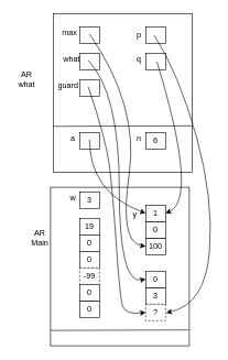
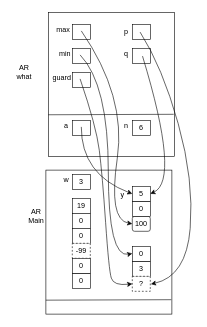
  <mxCell id="0" />
  <mxCell id="1" parent="0" />
  <mxCell id="2" value="" style="group" parent="1" vertex="1" connectable="0"><mxGeometry x="76" y="283" width="210" height="240" as="geometry" /></mxCell>
  <mxCell id="3" value="" style="rounded=0;whiteSpace=wrap;html=1;" parent="2" vertex="1"><mxGeometry width="210" height="240" as="geometry" /></mxCell>
  <mxCell id="4" value="" style="endArrow=none;html=1;" parent="2" edge="1"><mxGeometry width="50" height="50" relative="1" as="geometry"><mxPoint y="216.774" as="sourcePoint" /><mxPoint x="209" y="216" as="targetPoint" /></mxGeometry></mxCell>
  <mxCell id="5" value="3" style="rounded=0;whiteSpace=wrap;html=1;" parent="2" vertex="1"><mxGeometry x="144" y="152" width="30" height="25" as="geometry" /></mxCell>
  <mxCell id="6" value="0" style="rounded=0;whiteSpace=wrap;html=1;" parent="2" vertex="1"><mxGeometry x="144" y="127" width="30" height="25" as="geometry" /></mxCell>
- <mxCell id="7" value="100" style="rounded=0;whiteSpace=wrap;html=1;" parent="2" vertex="1"><mxGeometry x="144" y="77" width="30" height="25" as="geometry" /></mxCell>
+ <mxCell id="7" value="100" style="whiteSpace=wrap;html=1;rounded=1;" parent="2" vertex="1"><mxGeometry x="144" y="77" width="30" height="25" as="geometry" /></mxCell>
  <mxCell id="8" value="0" style="rounded=0;whiteSpace=wrap;html=1;" parent="2" vertex="1"><mxGeometry x="144" y="52" width="30" height="25" as="geometry" /></mxCell>
- <mxCell id="9" value="1" style="rounded=0;whiteSpace=wrap;html=1;" parent="2" vertex="1"><mxGeometry x="144" y="27" width="30" height="25" as="geometry" /></mxCell>
+ <mxCell id="9" value="5" style="rounded=0;whiteSpace=wrap;html=1;" parent="2" vertex="1"><mxGeometry x="144" y="27" width="30" height="25" as="geometry" /></mxCell>
  <mxCell id="10" value="?" style="rounded=0;whiteSpace=wrap;html=1;dashed=1;" parent="2" vertex="1"><mxGeometry x="144" y="177" width="30" height="25" as="geometry" /></mxCell>
  <mxCell id="11" value="AR Main" style="text;html=1;strokeColor=none;fillColor=none;align=center;verticalAlign=middle;whiteSpace=wrap;rounded=0;" parent="1" vertex="1"><mxGeometry x="40" y="350" width="40" height="20" as="geometry" /></mxCell>
  <mxCell id="12" value="w" style="text;html=1;strokeColor=none;fillColor=none;align=center;verticalAlign=middle;whiteSpace=wrap;rounded=0;" parent="1" vertex="1"><mxGeometry x="90" y="290" width="40" height="20" as="geometry" /></mxCell>
  <mxCell id="13" value="3" style="rounded=0;whiteSpace=wrap;html=1;" parent="1" vertex="1"><mxGeometry x="120" y="290" width="30" height="25" as="geometry" /></mxCell>
  <mxCell id="14" value="19" style="rounded=0;whiteSpace=wrap;html=1;" parent="1" vertex="1"><mxGeometry x="120" y="330" width="30" height="25" as="geometry" /></mxCell>
  <mxCell id="15" value="0" style="rounded=0;whiteSpace=wrap;html=1;" parent="1" vertex="1"><mxGeometry x="120" y="355" width="30" height="25" as="geometry" /></mxCell>
  <mxCell id="16" value="0" style="rounded=0;whiteSpace=wrap;html=1;" parent="1" vertex="1"><mxGeometry x="120" y="380" width="30" height="25" as="geometry" /></mxCell>
  <mxCell id="17" value="-99" style="rounded=0;whiteSpace=wrap;html=1;dashed=1;" parent="1" vertex="1"><mxGeometry x="120" y="405" width="30" height="25" as="geometry" /></mxCell>
  <mxCell id="18" value="0" style="rounded=0;whiteSpace=wrap;html=1;" parent="1" vertex="1"><mxGeometry x="120" y="455" width="30" height="25" as="geometry" /></mxCell>
  <mxCell id="19" value="0" style="rounded=0;whiteSpace=wrap;html=1;" parent="1" vertex="1"><mxGeometry x="120" y="430" width="30" height="25" as="geometry" /></mxCell>
  <mxCell id="20" value="y" style="text;html=1;strokeColor=none;fillColor=none;align=center;verticalAlign=middle;whiteSpace=wrap;rounded=0;" parent="1" vertex="1"><mxGeometry x="184" y="314" width="40" height="20" as="geometry" /></mxCell>
  <mxCell id="21" value="AR what" style="text;html=1;strokeColor=none;fillColor=none;align=center;verticalAlign=middle;whiteSpace=wrap;rounded=0;" parent="1" vertex="1"><mxGeometry x="20" y="110" width="40" height="20" as="geometry" /></mxCell>
  <mxCell id="22" value="" style="rounded=0;whiteSpace=wrap;html=1;" parent="1" vertex="1"><mxGeometry x="80" y="20" width="210" height="240" as="geometry" /></mxCell>
  <mxCell id="23" value="" style="endArrow=none;html=1;" parent="1" edge="1"><mxGeometry width="50" height="50" relative="1" as="geometry"><mxPoint x="80" y="190.774" as="sourcePoint" /><mxPoint x="289" y="190" as="targetPoint" /></mxGeometry></mxCell>
  <mxCell id="24" value="a" style="text;html=1;strokeColor=none;fillColor=none;align=center;verticalAlign=middle;whiteSpace=wrap;rounded=0;" parent="1" vertex="1"><mxGeometry x="90" y="200" width="40" height="20" as="geometry" /></mxCell>
  <mxCell id="25" value="" style="rounded=0;whiteSpace=wrap;html=1;" parent="1" vertex="1"><mxGeometry x="120" y="200" width="30" height="25" as="geometry" /></mxCell>
  <mxCell id="26" value="n" style="text;html=1;strokeColor=none;fillColor=none;align=center;verticalAlign=middle;whiteSpace=wrap;rounded=0;" parent="1" vertex="1"><mxGeometry x="190" y="200" width="40" height="20" as="geometry" /></mxCell>
  <mxCell id="27" value="6" style="rounded=0;whiteSpace=wrap;html=1;" parent="1" vertex="1"><mxGeometry x="220" y="200" width="30" height="25" as="geometry" /></mxCell>
  <mxCell id="28" value="" style="curved=1;endArrow=classic;html=1;entryX=0;entryY=0.5;entryDx=0;entryDy=0;" parent="1" target="9" edge="1"><mxGeometry width="50" height="50" relative="1" as="geometry"><mxPoint x="135" y="211" as="sourcePoint" /><mxPoint x="195" y="321" as="targetPoint" /><Array as="points"><mxPoint x="135" y="290" /></Array></mxGeometry></mxCell>
  <mxCell id="29" value="max" style="text;html=1;strokeColor=none;fillColor=none;align=center;verticalAlign=middle;whiteSpace=wrap;rounded=0;" parent="1" vertex="1"><mxGeometry x="85" y="40" width="40" height="20" as="geometry" /></mxCell>
  <mxCell id="30" value="" style="rounded=0;whiteSpace=wrap;html=1;" parent="1" vertex="1"><mxGeometry x="120" y="40" width="30" height="25" as="geometry" /></mxCell>
- <mxCell id="31" value="what" style="text;html=1;strokeColor=none;fillColor=none;align=center;verticalAlign=middle;whiteSpace=wrap;rounded=0;" parent="1" vertex="1"><mxGeometry x="88" y="80" width="40" height="20" as="geometry" /></mxCell>
+ <mxCell id="31" value="min" style="text;html=1;strokeColor=none;fillColor=none;align=center;verticalAlign=middle;whiteSpace=wrap;rounded=0;" parent="1" vertex="1"><mxGeometry x="88" y="80" width="40" height="20" as="geometry" /></mxCell>
  <mxCell id="32" value="" style="rounded=0;whiteSpace=wrap;html=1;" parent="1" vertex="1"><mxGeometry x="120" y="80" width="30" height="25" as="geometry" /></mxCell>
  <mxCell id="33" value="guard" style="text;html=1;strokeColor=none;fillColor=none;align=center;verticalAlign=middle;whiteSpace=wrap;rounded=0;" parent="1" vertex="1"><mxGeometry x="83" y="120" width="40" height="20" as="geometry" /></mxCell>
  <mxCell id="34" value="" style="rounded=0;whiteSpace=wrap;html=1;" parent="1" vertex="1"><mxGeometry x="120" y="120" width="30" height="25" as="geometry" /></mxCell>
  <mxCell id="35" value="p" style="text;html=1;strokeColor=none;fillColor=none;align=center;verticalAlign=middle;whiteSpace=wrap;rounded=0;" parent="1" vertex="1"><mxGeometry x="190" y="42.5" width="40" height="20" as="geometry" /></mxCell>
  <mxCell id="36" value="" style="rounded=0;whiteSpace=wrap;html=1;" parent="1" vertex="1"><mxGeometry x="220" y="40" width="30" height="25" as="geometry" /></mxCell>
  <mxCell id="37" value="q" style="text;html=1;strokeColor=none;fillColor=none;align=center;verticalAlign=middle;whiteSpace=wrap;rounded=0;" parent="1" vertex="1"><mxGeometry x="190" y="80" width="40" height="20" as="geometry" /></mxCell>
  <mxCell id="38" value="" style="rounded=0;whiteSpace=wrap;html=1;" parent="1" vertex="1"><mxGeometry x="220" y="80" width="30" height="25" as="geometry" /></mxCell>
  <mxCell id="39" value="" style="curved=1;endArrow=classic;html=1;entryX=0;entryY=0.5;entryDx=0;entryDy=0;" parent="1" target="7" edge="1"><mxGeometry width="50" height="50" relative="1" as="geometry"><mxPoint x="135" y="51" as="sourcePoint" /><mxPoint x="390" y="360" as="targetPoint" /><Array as="points"><mxPoint x="210" y="160" /><mxPoint x="180" y="366" /></Array></mxGeometry></mxCell>
  <mxCell id="40" value="" style="curved=1;endArrow=classic;html=1;entryX=0;entryY=0.48;entryDx=0;entryDy=0;entryPerimeter=0;" parent="1" target="6" edge="1"><mxGeometry width="50" height="50" relative="1" as="geometry"><mxPoint x="133" y="91" as="sourcePoint" /><mxPoint x="249.99" y="434" as="targetPoint" /><Array as="points"><mxPoint x="180" y="140" /><mxPoint x="180" y="430" /></Array></mxGeometry></mxCell>
  <mxCell id="41" value="" style="curved=1;endArrow=classic;html=1;entryX=0;entryY=0.5;entryDx=0;entryDy=0;" parent="1" target="10" edge="1"><mxGeometry width="50" height="50" relative="1" as="geometry"><mxPoint x="133" y="131" as="sourcePoint" /><mxPoint x="40" y="310" as="targetPoint" /><Array as="points"><mxPoint x="160" y="210" /><mxPoint x="170" y="290" /><mxPoint x="181" y="450" /><mxPoint x="189" y="476" /></Array></mxGeometry></mxCell>
  <mxCell id="42" value="" style="curved=1;endArrow=classic;html=1;entryX=1;entryY=0.5;entryDx=0;entryDy=0;exitX=0.567;exitY=0.52;exitDx=0;exitDy=0;exitPerimeter=0;" parent="1" source="38" target="9" edge="1"><mxGeometry width="50" height="50" relative="1" as="geometry"><mxPoint x="330" y="70" as="sourcePoint" /><mxPoint x="442.99" y="416" as="targetPoint" /><Array as="points"><mxPoint x="300" y="300" /></Array></mxGeometry></mxCell>
  <mxCell id="43" value="" style="curved=1;endArrow=classic;html=1;exitX=0.567;exitY=0.52;exitDx=0;exitDy=0;exitPerimeter=0;entryX=1.033;entryY=0.52;entryDx=0;entryDy=0;entryPerimeter=0;" parent="1" target="10" edge="1"><mxGeometry width="50" height="50" relative="1" as="geometry"><mxPoint x="233" y="53" as="sourcePoint" /><mxPoint x="250" y="490" as="targetPoint" /><Array as="points"><mxPoint x="270" y="111" /><mxPoint x="323" y="300" /><mxPoint x="310" y="460" /></Array></mxGeometry></mxCell>
